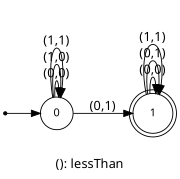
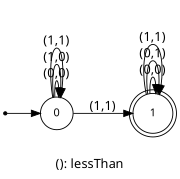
  digraph {
    fontname="Noto Sans"
    label="(): lessThan"
    rankdir=LR
    node [fontname="Noto Sans" fontsize=12]
    edge [fontname="Noto Sans"]
    n1 [label=0 shape=circle]
    n2 [label=1 shape=doublecircle]
    n3 [label=1 shape=point]
    n1 -> n1 [label="(0,0)"]
    n1 -> n1 [label="(1,0)"]
    n1 -> n1 [label="(1,1)"]
-   n1 -> n2 [label="(0,1)"]
+   n1 -> n2 [label="(1,1)"]
    n2 -> n2 [label="(0,0)"]
    n2 -> n2 [label="(0,1)"]
    n2 -> n2 [label="(1,1)"]
    n3 -> n1
  }
